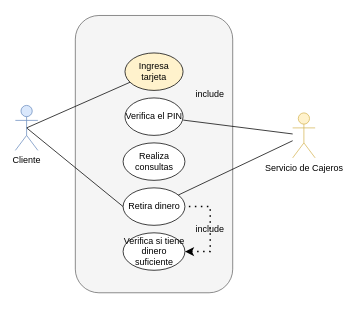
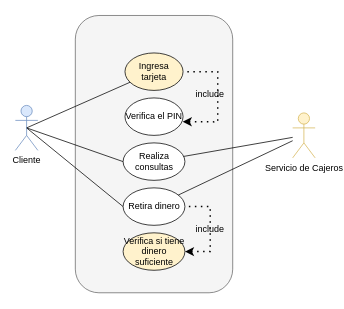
  <mxCell id="0" />
  <mxCell id="1" parent="0" />
  <mxCell id="2" value="" style="rounded=1;whiteSpace=wrap;html=1;fillColor=#f5f5f5;strokeColor=#666666;fontColor=#333333;" vertex="1" parent="1"><mxGeometry x="100" y="20" width="210" height="370" as="geometry" /></mxCell>
  <mxCell id="3" style="rounded=0;orthogonalLoop=1;jettySize=auto;html=1;exitX=0.5;exitY=0.5;exitDx=0;exitDy=0;exitPerimeter=0;endArrow=none;endFill=0;" edge="1" parent="1" source="6" target="9"><mxGeometry relative="1" as="geometry" /></mxCell>
+ <mxCell id="4" style="edgeStyle=none;rounded=0;orthogonalLoop=1;jettySize=auto;html=1;exitX=0.5;exitY=0.5;exitDx=0;exitDy=0;exitPerimeter=0;entryX=0;entryY=0.5;entryDx=0;entryDy=0;endArrow=none;endFill=0;" edge="1" parent="1" source="6" target="7"><mxGeometry relative="1" as="geometry" /></mxCell>
  <mxCell id="5" style="edgeStyle=none;rounded=0;orthogonalLoop=1;jettySize=auto;html=1;exitX=0.5;exitY=0.5;exitDx=0;exitDy=0;exitPerimeter=0;entryX=0;entryY=0.5;entryDx=0;entryDy=0;endArrow=none;endFill=0;" edge="1" parent="1" source="6" target="8"><mxGeometry relative="1" as="geometry" /></mxCell>
  <mxCell id="6" value="Cliente" style="shape=umlActor;verticalLabelPosition=bottom;verticalAlign=top;html=1;outlineConnect=0;fillColor=#dae8fc;strokeColor=#6c8ebf;" vertex="1" parent="1"><mxGeometry x="20" y="140" width="30" height="60" as="geometry" /></mxCell>
  <mxCell id="7" value="Realiza consultas" style="ellipse;whiteSpace=wrap;html=1;" vertex="1" parent="1"><mxGeometry x="163.75" y="190" width="82.5" height="50" as="geometry" /></mxCell>
  <mxCell id="8" value="Retira dinero" style="ellipse;whiteSpace=wrap;html=1;" vertex="1" parent="1"><mxGeometry x="163.75" y="250" width="82.5" height="50" as="geometry" /></mxCell>
  <mxCell id="9" value="Ingresa tarjeta" style="ellipse;whiteSpace=wrap;html=1;fillColor=#fff2cc;" vertex="1" parent="1"><mxGeometry x="166.25" y="70" width="77.5" height="50" as="geometry" /></mxCell>
- <mxCell id="10" style="edgeStyle=none;rounded=0;orthogonalLoop=1;jettySize=auto;html=1;entryX=1.003;entryY=0.592;entryDx=0;entryDy=0;entryPerimeter=0;endArrow=none;endFill=0;" edge="1" parent="1" source="11" target="12"><mxGeometry relative="1" as="geometry" /></mxCell>
+ <mxCell id="10" style="edgeStyle=none;rounded=0;orthogonalLoop=1;jettySize=auto;html=1;endArrow=none;endFill=0;" edge="1" parent="1" source="11" target="7"><mxGeometry relative="1" as="geometry" /></mxCell>
  <mxCell id="11" value="Servicio de Cajeros" style="shape=umlActor;verticalLabelPosition=bottom;verticalAlign=top;html=1;outlineConnect=0;fillColor=#fff2cc;strokeColor=#d6b656;" vertex="1" parent="1"><mxGeometry x="390" y="150" width="30" height="60" as="geometry" /></mxCell>
  <mxCell id="12" value="Verifica el PIN" style="ellipse;whiteSpace=wrap;html=1;" vertex="1" parent="1"><mxGeometry x="166.25" y="130" width="77.5" height="50" as="geometry" /></mxCell>
- <mxCell id="13" value="Verifica si tiene dinero suficiente" style="ellipse;whiteSpace=wrap;html=1;" vertex="1" parent="1"><mxGeometry x="163.75" y="310" width="82.5" height="50" as="geometry" /></mxCell>
+ <mxCell id="13" value="Verifica si tiene dinero suficiente" style="ellipse;whiteSpace=wrap;html=1;fillColor=#fff2cc;" vertex="1" parent="1"><mxGeometry x="163.75" y="310" width="82.5" height="50" as="geometry" /></mxCell>
+ <mxCell id="14" value="" style="endArrow=none;dashed=1;html=1;dashPattern=1 3;strokeWidth=2;rounded=0;entryX=1;entryY=0.5;entryDx=0;entryDy=0;exitX=0.994;exitY=0.634;exitDx=0;exitDy=0;exitPerimeter=0;startArrow=classic;startFill=1;" edge="1" parent="1" source="12" target="9"><mxGeometry width="50" height="50" relative="1" as="geometry"><mxPoint x="243.75" y="140" as="sourcePoint" /><mxPoint x="293.75" y="90" as="targetPoint" /><Array as="points"><mxPoint x="290" y="162" /><mxPoint x="290" y="95" /></Array></mxGeometry></mxCell>
  <mxCell id="15" value="" style="endArrow=none;dashed=1;html=1;dashPattern=1 3;strokeWidth=2;rounded=0;entryX=1;entryY=0.5;entryDx=0;entryDy=0;exitX=1;exitY=0.5;exitDx=0;exitDy=0;startArrow=classic;startFill=1;" edge="1" parent="1" source="13" target="8"><mxGeometry width="50" height="50" relative="1" as="geometry"><mxPoint x="280" y="340" as="sourcePoint" /><mxPoint x="300" y="260" as="targetPoint" /><Array as="points"><mxPoint x="280" y="335" /><mxPoint x="280" y="275" /></Array></mxGeometry></mxCell>
  <mxCell id="16" value="include&lt;br&gt;" style="text;html=1;strokeColor=none;fillColor=none;align=center;verticalAlign=middle;whiteSpace=wrap;rounded=0;" vertex="1" parent="1"><mxGeometry x="250" y="110" width="60" height="30" as="geometry" /></mxCell>
  <mxCell id="17" value="include&lt;br&gt;" style="text;html=1;strokeColor=none;fillColor=none;align=center;verticalAlign=middle;whiteSpace=wrap;rounded=0;" vertex="1" parent="1"><mxGeometry x="250" y="290" width="60" height="30" as="geometry" /></mxCell>
  <mxCell id="18" value="" style="edgeStyle=none;rounded=0;orthogonalLoop=1;jettySize=auto;html=1;endArrow=none;endFill=0;" edge="1" parent="1" source="11" target="8"><mxGeometry relative="1" as="geometry"><mxPoint x="390" y="194.646" as="sourcePoint" /><mxPoint x="246.25" y="335" as="targetPoint" /></mxGeometry></mxCell>
